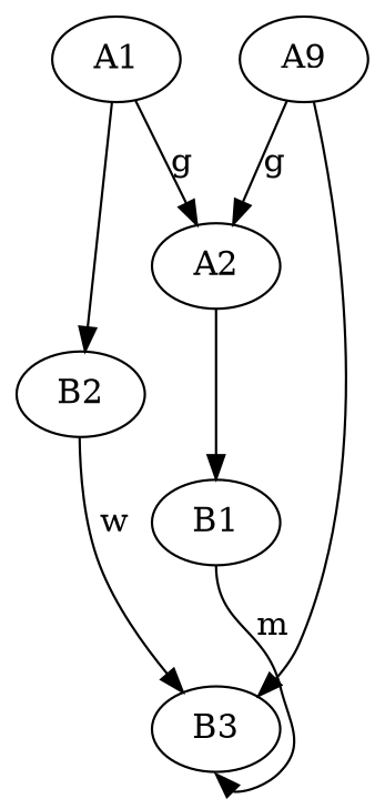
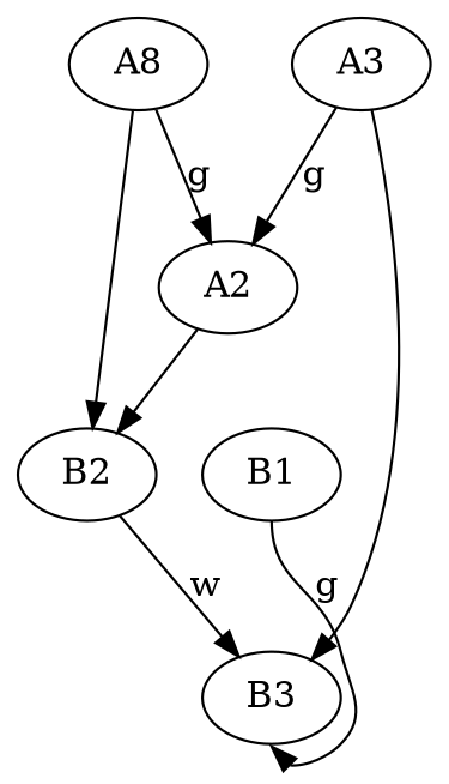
  digraph {
-   A1
+   A1 [label=A8]
    A2
    B2
    B1
    B3
-   A3 [label=A9]
+   A3
    A1 -> A2 [label=g]
    A1 -> B2
-   A2 -> B1
+   A2 -> B2
    B2 -> B3 [label=w]
-   B1 -> B3 [headport=s label=m tailport=s]
+   B1 -> B3 [headport=s label=g tailport=s]
    A3 -> A2 [label=g]
    A3 -> B3
  }
